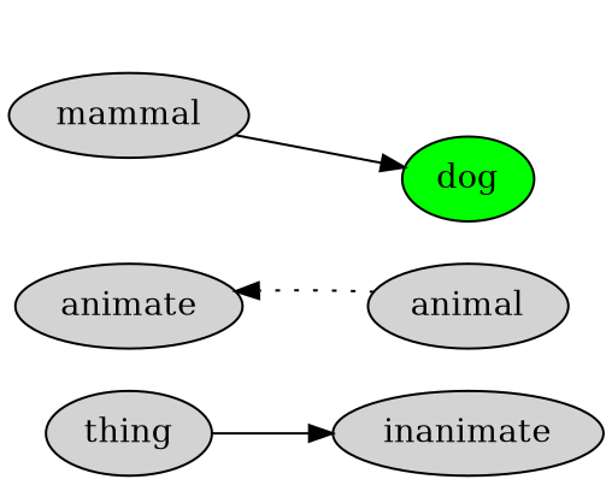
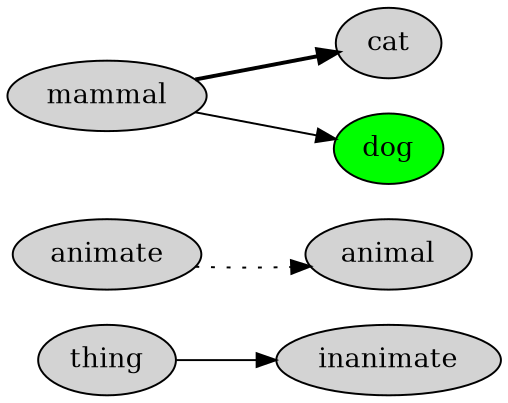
  digraph {
    rankdir=LR
    node [style=filled]
    edge [style=solid]
    n1 [label=thing]
    n2 [label=inanimate]
    n3 [label=animate]
    n4 [label=animal]
    n5 [label=mammal]
+   n6 [label=cat]
    n7 [fillcolor=green label=dog]
    n1 -> n2
-   n4 -> n3 [style=dotted]
+   n3 -> n4 [style=dotted]
+   n5 -> n6 [style=bold]
    n5 -> n7
  }
